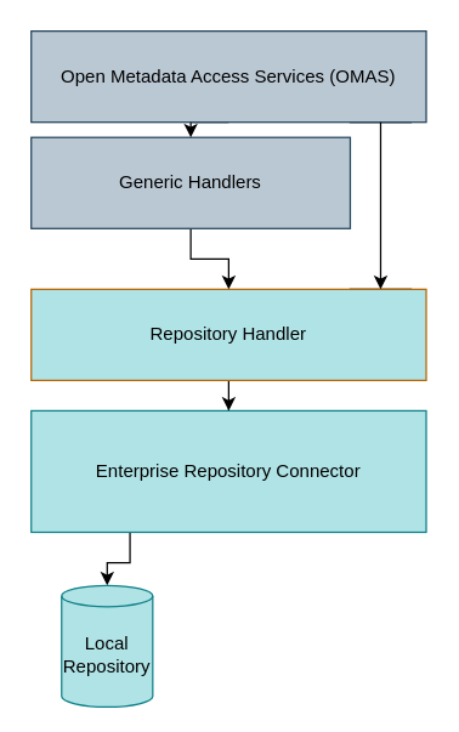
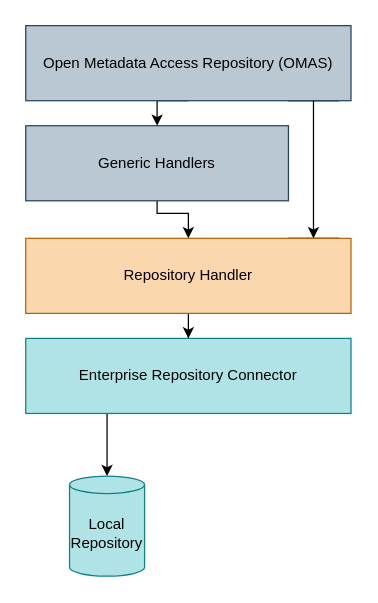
  <mxCell id="0" />
  <mxCell id="1" parent="0" />
  <mxCell id="2" value="" style="rounded=0;whiteSpace=wrap;html=1;" vertex="1" parent="1"><mxGeometry x="230" y="60" width="40" height="20" as="geometry" /></mxCell>
  <mxCell id="3" value="" style="rounded=0;whiteSpace=wrap;html=1;" vertex="1" parent="1"><mxGeometry x="230" y="190" width="40" height="20" as="geometry" /></mxCell>
  <mxCell id="4" style="edgeStyle=orthogonalEdgeStyle;rounded=0;orthogonalLoop=1;jettySize=auto;html=1;exitX=0.5;exitY=1;exitDx=0;exitDy=0;" edge="1" parent="1" source="5" target="7"><mxGeometry relative="1" as="geometry" /></mxCell>
- <mxCell id="5" value="Repository Handler" style="rounded=0;whiteSpace=wrap;html=1;fillColor=#b0e3e6;strokeColor=#b46504;" vertex="1" parent="1"><mxGeometry x="20" y="190" width="260" height="60" as="geometry" /></mxCell>
+ <mxCell id="5" value="Repository Handler" style="rounded=0;whiteSpace=wrap;html=1;fillColor=#fad7ac;strokeColor=#b46504;" vertex="1" parent="1"><mxGeometry x="20" y="190" width="260" height="60" as="geometry" /></mxCell>
  <mxCell id="6" style="edgeStyle=orthogonalEdgeStyle;rounded=0;orthogonalLoop=1;jettySize=auto;html=1;exitX=0.25;exitY=1;exitDx=0;exitDy=0;" edge="1" parent="1" source="7" target="8"><mxGeometry relative="1" as="geometry" /></mxCell>
- <mxCell id="7" value="Enterprise Repository Connector" style="rounded=0;whiteSpace=wrap;html=1;fillColor=#b0e3e6;strokeColor=#0e8088;" vertex="1" parent="1"><mxGeometry x="20" y="270" width="260" height="80" as="geometry" /></mxCell>
- <mxCell id="8" value="Local&lt;br&gt;Repository" style="shape=cylinder3;whiteSpace=wrap;html=1;boundedLbl=1;backgroundOutline=1;size=7;fillColor=#b0e3e6;strokeColor=#0e8088;" vertex="1" parent="1"><mxGeometry x="40" y="385" width="60" height="80" as="geometry" /></mxCell>
+ <mxCell id="7" value="Enterprise Repository Connector" style="rounded=0;whiteSpace=wrap;html=1;fillColor=#b0e3e6;strokeColor=#0e8088;" vertex="1" parent="1"><mxGeometry x="20" y="270" width="260" height="60" as="geometry" /></mxCell>
+ <mxCell id="8" value="Local&lt;br&gt;Repository" style="shape=cylinder3;whiteSpace=wrap;html=1;boundedLbl=1;backgroundOutline=1;size=7;fillColor=#b0e3e6;strokeColor=#0e8088;" vertex="1" parent="1"><mxGeometry x="55" y="380" width="60" height="80" as="geometry" /></mxCell>
  <mxCell id="9" value="" style="edgeStyle=orthogonalEdgeStyle;rounded=0;orthogonalLoop=1;jettySize=auto;html=1;entryX=0.5;entryY=0;entryDx=0;entryDy=0;" edge="1" parent="1" source="10" target="5"><mxGeometry relative="1" as="geometry"><Array as="points"><mxPoint x="125" y="170" /><mxPoint x="150" y="170" /></Array></mxGeometry></mxCell>
- <mxCell id="10" value="Generic Handlers" style="rounded=0;whiteSpace=wrap;html=1;fillColor=#bac8d3;strokeColor=#23445d;" vertex="1" parent="1"><mxGeometry x="20" y="90" width="210" height="60" as="geometry" /></mxCell>
+ <mxCell id="10" value="Generic Handlers" style="rounded=0;whiteSpace=wrap;html=1;fillColor=#bac8d3;strokeColor=#23445d;" vertex="1" parent="1"><mxGeometry x="20" y="100" width="210" height="60" as="geometry" /></mxCell>
  <mxCell id="11" style="edgeStyle=orthogonalEdgeStyle;rounded=0;orthogonalLoop=1;jettySize=auto;html=1;exitX=0.5;exitY=1;exitDx=0;exitDy=0;entryX=0.5;entryY=0;entryDx=0;entryDy=0;" edge="1" parent="1" source="12" target="10"><mxGeometry relative="1" as="geometry" /></mxCell>
- <mxCell id="12" value="Open Metadata Access Services (OMAS)" style="rounded=0;whiteSpace=wrap;html=1;fillColor=#bac8d3;strokeColor=#23445d;" vertex="1" parent="1"><mxGeometry x="20" y="20" width="260" height="60" as="geometry" /></mxCell>
+ <mxCell id="12" value="Open Metadata Access Repository (OMAS)" style="rounded=0;whiteSpace=wrap;html=1;fillColor=#bac8d3;strokeColor=#23445d;" vertex="1" parent="1"><mxGeometry x="20" y="20" width="260" height="60" as="geometry" /></mxCell>
  <mxCell id="13" style="edgeStyle=orthogonalEdgeStyle;rounded=0;orthogonalLoop=1;jettySize=auto;html=1;exitX=0.5;exitY=1;exitDx=0;exitDy=0;entryX=0.5;entryY=0;entryDx=0;entryDy=0;" edge="1" parent="1" source="2" target="3"><mxGeometry relative="1" as="geometry" /></mxCell>
